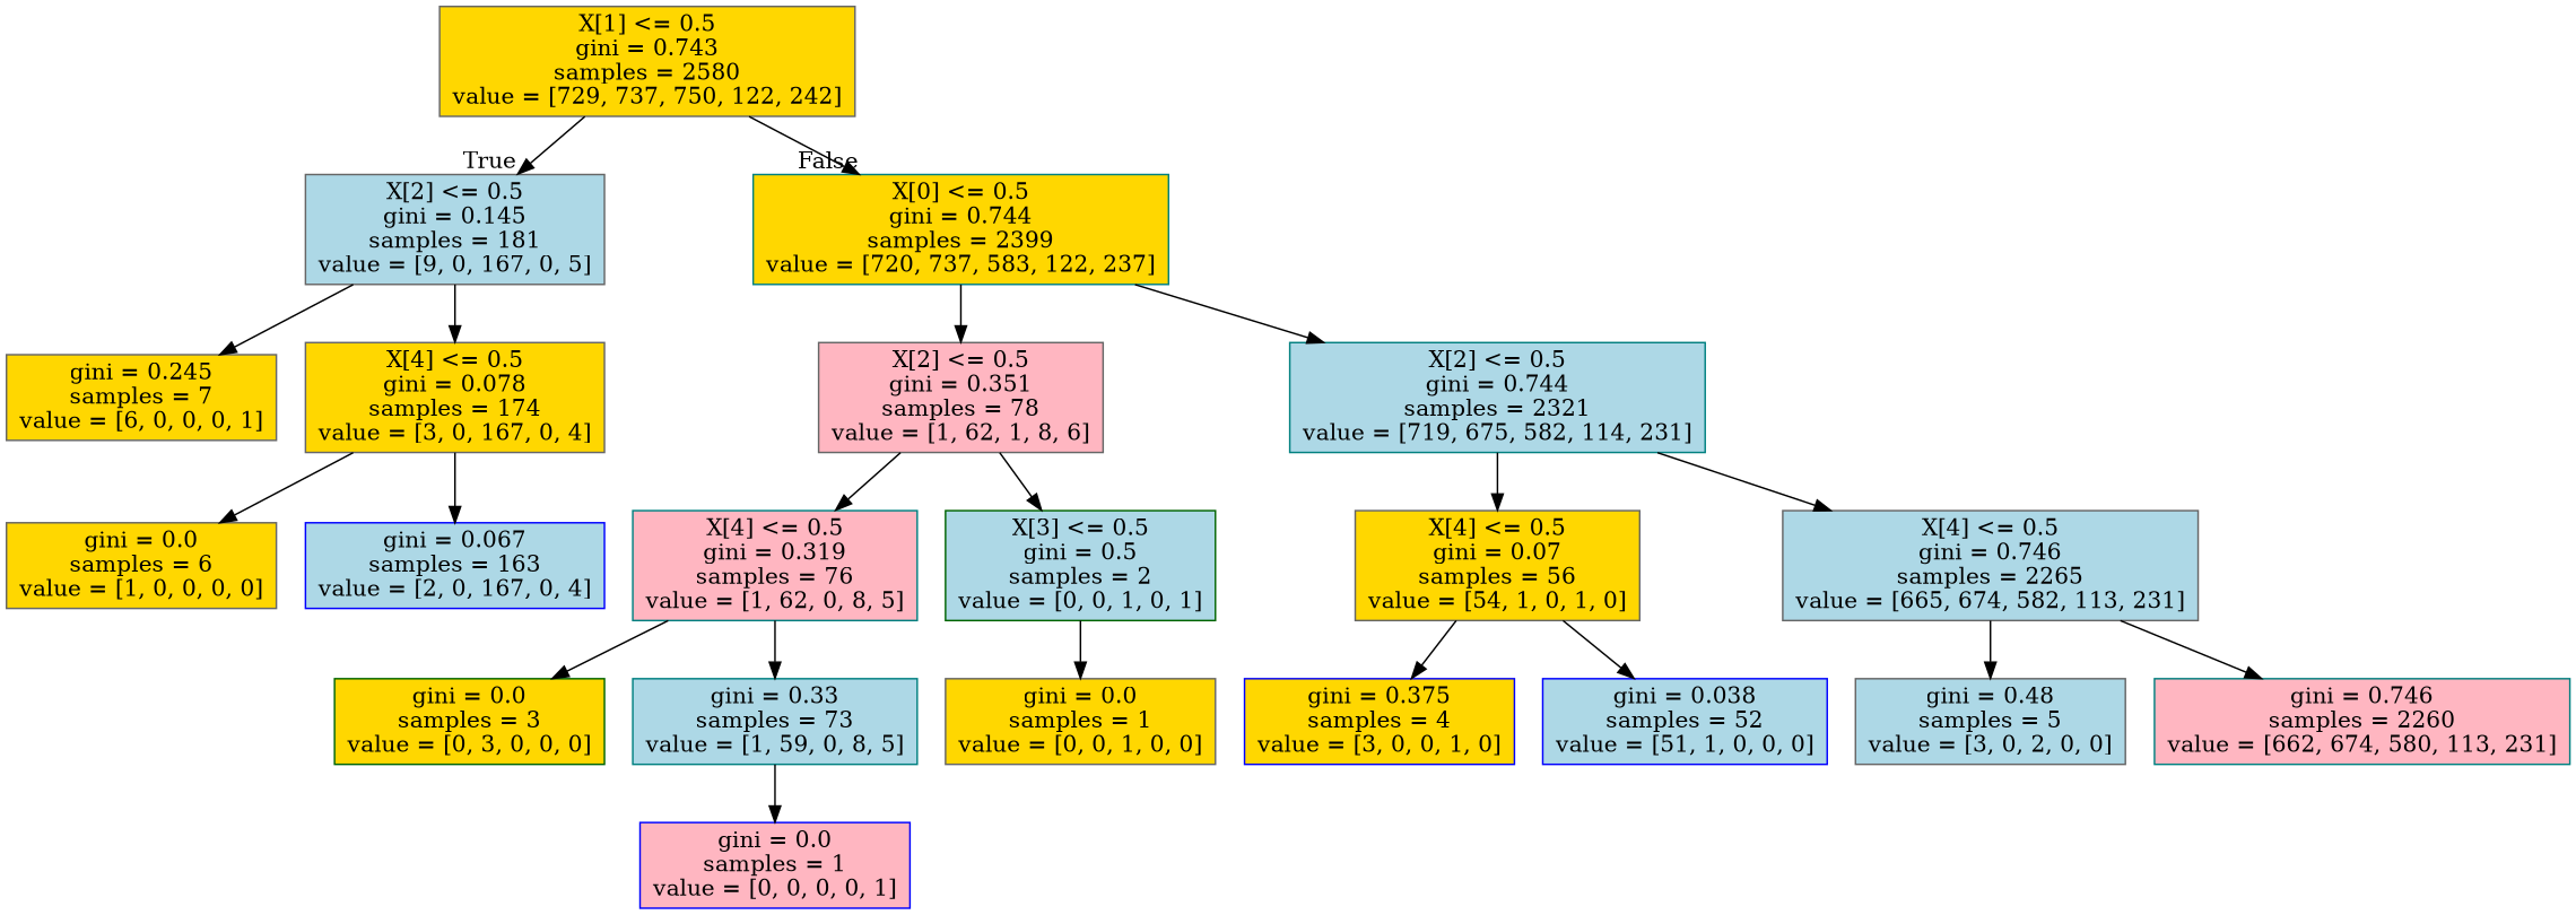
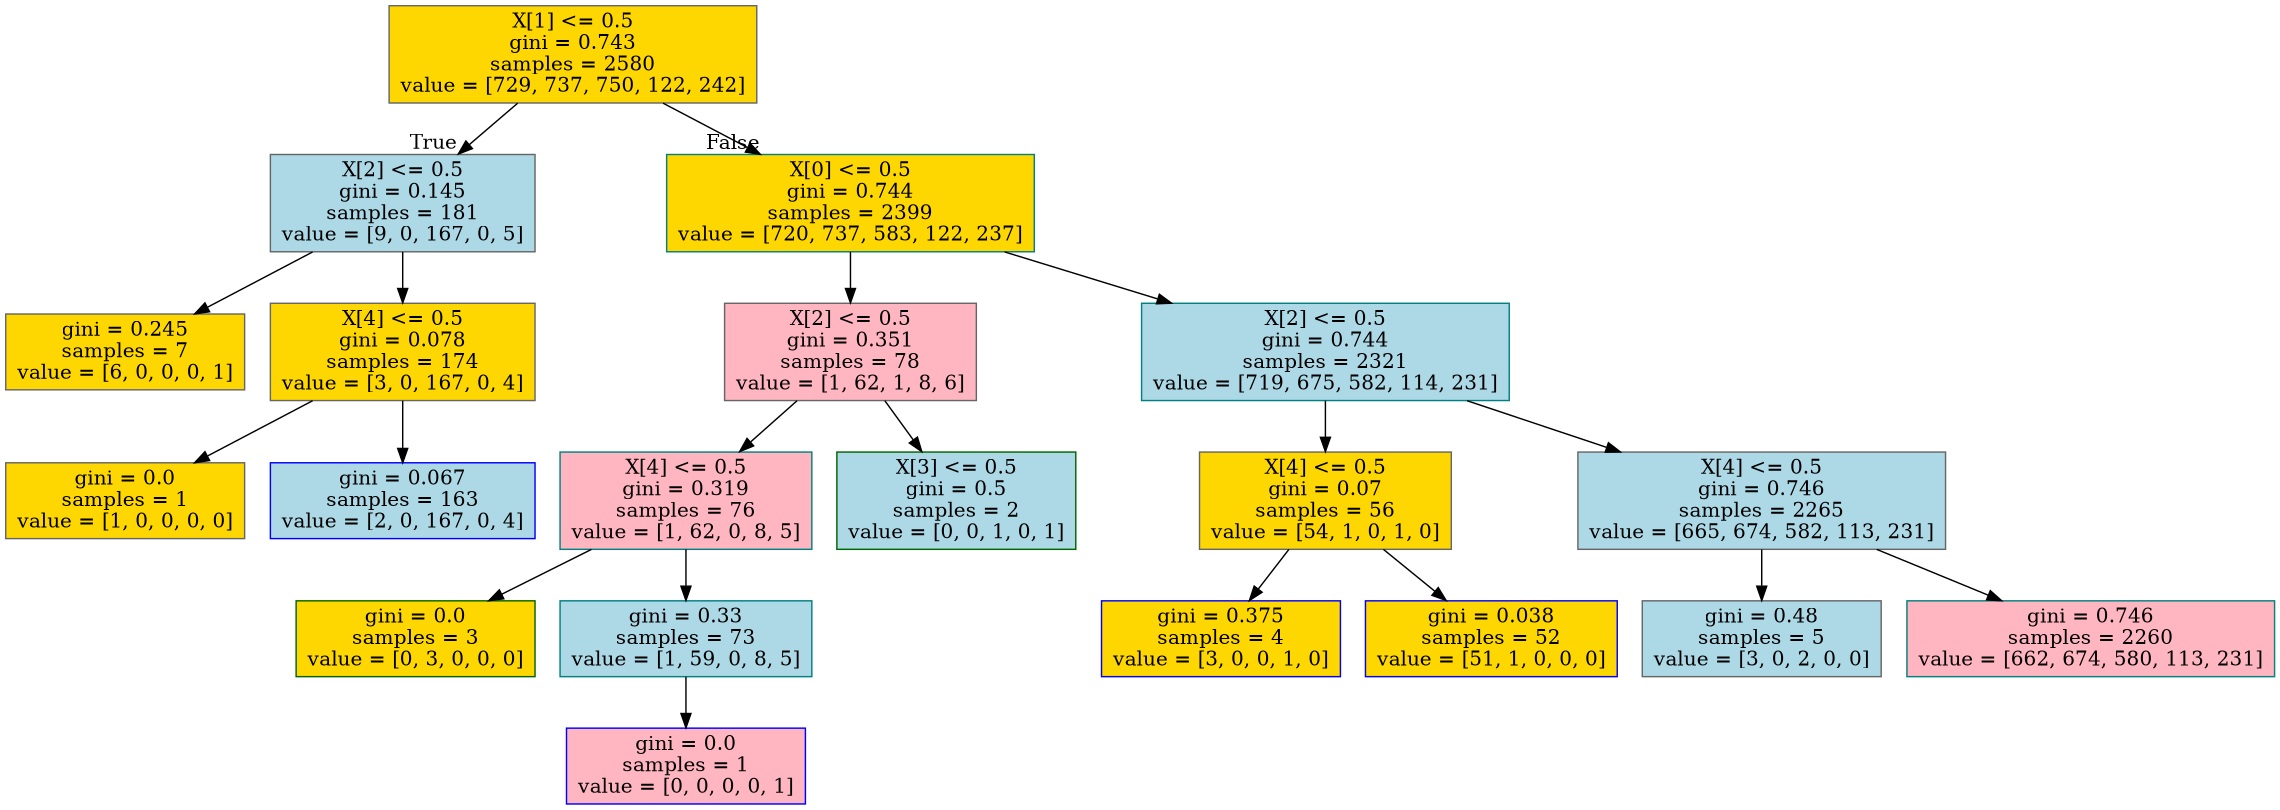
  digraph {
    node [color=gray40 fillcolor=gold shape=box style=filled]
    n1 [label="X[1] <= 0.5\ngini = 0.743\nsamples = 2580\nvalue = [729, 737, 750, 122, 242]"]
    n2 [fillcolor=lightblue label="X[2] <= 0.5\ngini = 0.145\nsamples = 181\nvalue = [9, 0, 167, 0, 5]"]
    n3 [color=teal label="X[0] <= 0.5\ngini = 0.744\nsamples = 2399\nvalue = [720, 737, 583, 122, 237]"]
    n4 [label="gini = 0.245\nsamples = 7\nvalue = [6, 0, 0, 0, 1]"]
    n5 [label="X[4] <= 0.5\ngini = 0.078\nsamples = 174\nvalue = [3, 0, 167, 0, 4]"]
    n6 [fillcolor=lightpink label="X[2] <= 0.5\ngini = 0.351\nsamples = 78\nvalue = [1, 62, 1, 8, 6]"]
    n7 [color=teal fillcolor=lightblue label="X[2] <= 0.5\ngini = 0.744\nsamples = 2321\nvalue = [719, 675, 582, 114, 231]"]
-   n8 [label="gini = 0.0\nsamples = 6\nvalue = [1, 0, 0, 0, 0]"]
+   n8 [label="gini = 0.0\nsamples = 1\nvalue = [1, 0, 0, 0, 0]"]
    n9 [color=blue fillcolor=lightblue label="gini = 0.067\nsamples = 163\nvalue = [2, 0, 167, 0, 4]"]
    n10 [color=teal fillcolor=lightpink label="X[4] <= 0.5\ngini = 0.319\nsamples = 76\nvalue = [1, 62, 0, 8, 5]"]
    n11 [color=darkgreen fillcolor=lightblue label="X[3] <= 0.5\ngini = 0.5\nsamples = 2\nvalue = [0, 0, 1, 0, 1]"]
    n12 [label="X[4] <= 0.5\ngini = 0.07\nsamples = 56\nvalue = [54, 1, 0, 1, 0]"]
    n13 [fillcolor=lightblue label="X[4] <= 0.5\ngini = 0.746\nsamples = 2265\nvalue = [665, 674, 582, 113, 231]"]
    n14 [color=darkgreen label="gini = 0.0\nsamples = 3\nvalue = [0, 3, 0, 0, 0]"]
    n15 [color=teal fillcolor=lightblue label="gini = 0.33\nsamples = 73\nvalue = [1, 59, 0, 8, 5]"]
-   n16 [label="gini = 0.0\nsamples = 1\nvalue = [0, 0, 1, 0, 0]"]
    n17 [color=blue fillcolor=lightpink label="gini = 0.0\nsamples = 1\nvalue = [0, 0, 0, 0, 1]"]
    n18 [color=blue label="gini = 0.375\nsamples = 4\nvalue = [3, 0, 0, 1, 0]"]
-   n19 [color=blue fillcolor=lightblue label="gini = 0.038\nsamples = 52\nvalue = [51, 1, 0, 0, 0]"]
+   n19 [color=blue label="gini = 0.038\nsamples = 52\nvalue = [51, 1, 0, 0, 0]"]
    n20 [fillcolor=lightblue label="gini = 0.48\nsamples = 5\nvalue = [3, 0, 2, 0, 0]"]
    n21 [color=teal fillcolor=lightpink label="gini = 0.746\nsamples = 2260\nvalue = [662, 674, 580, 113, 231]"]
    n1 -> n2 [headlabel=True labelangle=45 labeldistance=2.5]
    n1 -> n3 [headlabel=False labelangle=-45 labeldistance=2.5]
    n2 -> n4
    n2 -> n5
    n3 -> n6
    n3 -> n7
    n5 -> n8
    n5 -> n9
    n6 -> n10
    n6 -> n11
    n7 -> n12
    n7 -> n13
    n10 -> n14
    n10 -> n15
-   n11 -> n16
    n12 -> n18
    n12 -> n19
    n13 -> n20
    n13 -> n21
    n15 -> n17
  }
